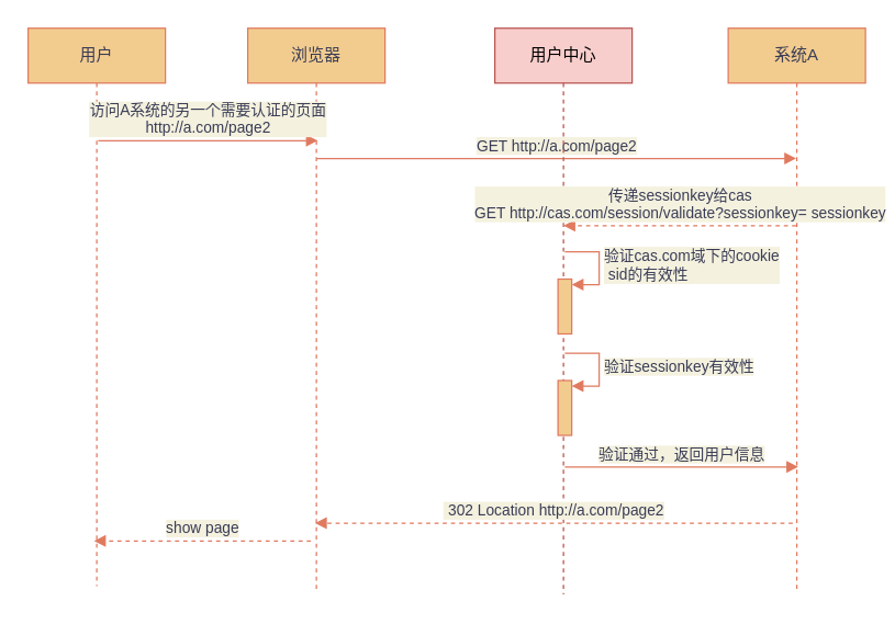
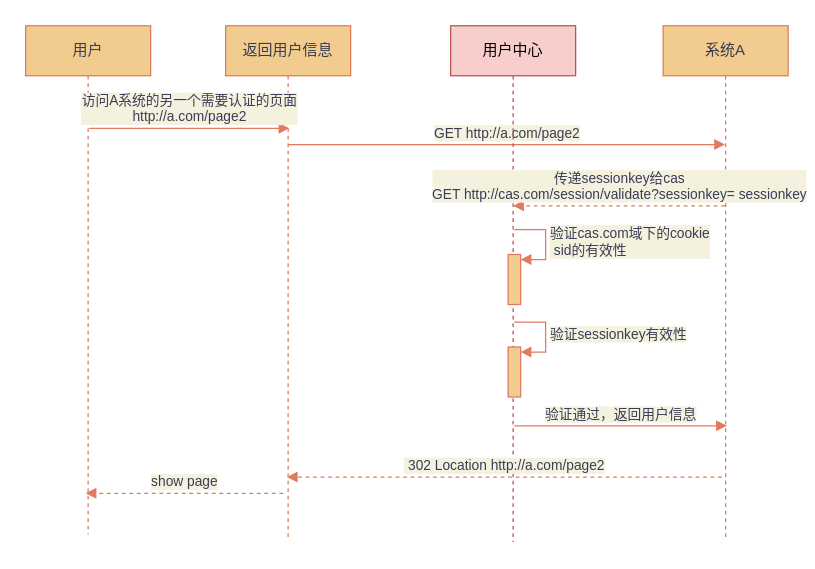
  <mxCell id="0" />
  <mxCell id="1" parent="0" />
  <mxCell id="2" value="用户" style="shape=umlLifeline;perimeter=lifelinePerimeter;whiteSpace=wrap;html=1;container=1;collapsible=0;recursiveResize=0;outlineConnect=0;fillColor=#F2CC8F;strokeColor=#E07A5F;fontColor=#393C56;" parent="1" vertex="1"><mxGeometry x="20" y="20" width="100" height="407" as="geometry" /></mxCell>
- <mxCell id="3" value="浏览器" style="shape=umlLifeline;perimeter=lifelinePerimeter;whiteSpace=wrap;html=1;container=1;collapsible=0;recursiveResize=0;outlineConnect=0;fillColor=#F2CC8F;strokeColor=#E07A5F;fontColor=#393C56;" parent="1" vertex="1"><mxGeometry x="180" y="20" width="100" height="410" as="geometry" /></mxCell>
+ <mxCell id="3" value="返回用户信息" style="shape=umlLifeline;perimeter=lifelinePerimeter;whiteSpace=wrap;html=1;container=1;collapsible=0;recursiveResize=0;outlineConnect=0;fillColor=#F2CC8F;strokeColor=#E07A5F;fontColor=#393C56;" parent="1" vertex="1"><mxGeometry x="180" y="20" width="100" height="410" as="geometry" /></mxCell>
  <mxCell id="4" value="GET http://a.com/page2" style="html=1;verticalAlign=bottom;endArrow=block;strokeColor=#E07A5F;fontColor=#393C56;labelBackgroundColor=#F4F1DE;" parent="3" edge="1"><mxGeometry width="80" relative="1" as="geometry"><mxPoint x="50" y="95" as="sourcePoint" /><mxPoint x="399.5" y="95" as="targetPoint" /></mxGeometry></mxCell>
  <mxCell id="5" value="用户中心" style="shape=umlLifeline;perimeter=lifelinePerimeter;whiteSpace=wrap;html=1;container=1;collapsible=0;recursiveResize=0;outlineConnect=0;fillColor=#f8cecc;strokeColor=#b85450;" parent="1" vertex="1"><mxGeometry x="360" y="20" width="100" height="413" as="geometry" /></mxCell>
  <mxCell id="6" value="验证sessionkey有效性" style="edgeStyle=orthogonalEdgeStyle;html=1;align=left;spacingLeft=2;endArrow=block;rounded=0;entryX=1;entryY=0;strokeColor=#E07A5F;fontColor=#393C56;labelBackgroundColor=#F4F1DE;" parent="5" edge="1"><mxGeometry relative="1" as="geometry"><mxPoint x="51" y="237" as="sourcePoint" /><Array as="points"><mxPoint x="76" y="237" /></Array><mxPoint x="56" y="261" as="targetPoint" /></mxGeometry></mxCell>
  <mxCell id="7" value="" style="html=1;points=[];perimeter=orthogonalPerimeter;fillColor=#F2CC8F;strokeColor=#E07A5F;fontColor=#393C56;" parent="5" vertex="1"><mxGeometry x="46" y="257" width="10" height="40" as="geometry" /></mxCell>
  <mxCell id="8" value="验证cas.com域下的cookie&lt;br&gt;&amp;nbsp;sid的有效性" style="edgeStyle=orthogonalEdgeStyle;html=1;align=left;spacingLeft=2;endArrow=block;rounded=0;entryX=1;entryY=0;strokeColor=#E07A5F;fontColor=#393C56;labelBackgroundColor=#F4F1DE;" edge="1" parent="5"><mxGeometry relative="1" as="geometry"><mxPoint x="51" y="163" as="sourcePoint" /><Array as="points"><mxPoint x="76" y="163" /></Array><mxPoint x="56" y="187" as="targetPoint" /></mxGeometry></mxCell>
  <mxCell id="9" value="" style="html=1;points=[];perimeter=orthogonalPerimeter;fillColor=#F2CC8F;strokeColor=#E07A5F;fontColor=#393C56;" vertex="1" parent="5"><mxGeometry x="46" y="183" width="10" height="40" as="geometry" /></mxCell>
  <mxCell id="10" value="系统A" style="shape=umlLifeline;perimeter=lifelinePerimeter;whiteSpace=wrap;html=1;container=1;collapsible=0;recursiveResize=0;outlineConnect=0;fillColor=#F2CC8F;strokeColor=#E07A5F;fontColor=#393C56;" parent="1" vertex="1"><mxGeometry x="530" y="20" width="100" height="410" as="geometry" /></mxCell>
  <mxCell id="11" value="传递sessionkey给cas&lt;br&gt;GET http://cas.com/session/validate?sessionkey=&amp;nbsp;sessionkey" style="html=1;verticalAlign=bottom;endArrow=block;strokeColor=#E07A5F;fontColor=#393C56;dashed=1;labelBackgroundColor=#F4F1DE;" parent="1" edge="1"><mxGeometry width="80" relative="1" as="geometry"><mxPoint x="579.5" y="164" as="sourcePoint" /><mxPoint x="410" y="164" as="targetPoint" /></mxGeometry></mxCell>
  <mxCell id="12" value="验证通过，返回用户信息" style="html=1;verticalAlign=bottom;endArrow=block;strokeColor=#E07A5F;fontColor=#393C56;labelBackgroundColor=#F4F1DE;" parent="1" edge="1"><mxGeometry width="80" relative="1" as="geometry"><mxPoint x="411" y="340" as="sourcePoint" /><mxPoint x="581" y="340" as="targetPoint" /></mxGeometry></mxCell>
  <mxCell id="13" value="&amp;nbsp;302 Location http://a.com/page2" style="html=1;verticalAlign=bottom;endArrow=block;strokeColor=#E07A5F;fontColor=#393C56;dashed=1;labelBackgroundColor=#F4F1DE;" parent="1" edge="1"><mxGeometry width="80" relative="1" as="geometry"><mxPoint x="577" y="381" as="sourcePoint" /><mxPoint x="229" y="381" as="targetPoint" /></mxGeometry></mxCell>
  <mxCell id="14" value="show page" style="html=1;verticalAlign=bottom;endArrow=block;strokeColor=#E07A5F;fontColor=#393C56;dashed=1;labelBackgroundColor=#F4F1DE;" parent="1" edge="1"><mxGeometry width="80" relative="1" as="geometry"><mxPoint x="226" y="394" as="sourcePoint" /><mxPoint x="68" y="394" as="targetPoint" /></mxGeometry></mxCell>
  <mxCell id="15" value="访问A系统的另一个需要认证的页面&lt;br&gt;http://a.com/page2" style="html=1;verticalAlign=bottom;endArrow=block;strokeColor=#E07A5F;fontColor=#393C56;labelBackgroundColor=#F4F1DE;" parent="1" edge="1"><mxGeometry width="80" relative="1" as="geometry"><mxPoint x="71" y="102" as="sourcePoint" /><mxPoint x="231" y="102" as="targetPoint" /></mxGeometry></mxCell>
